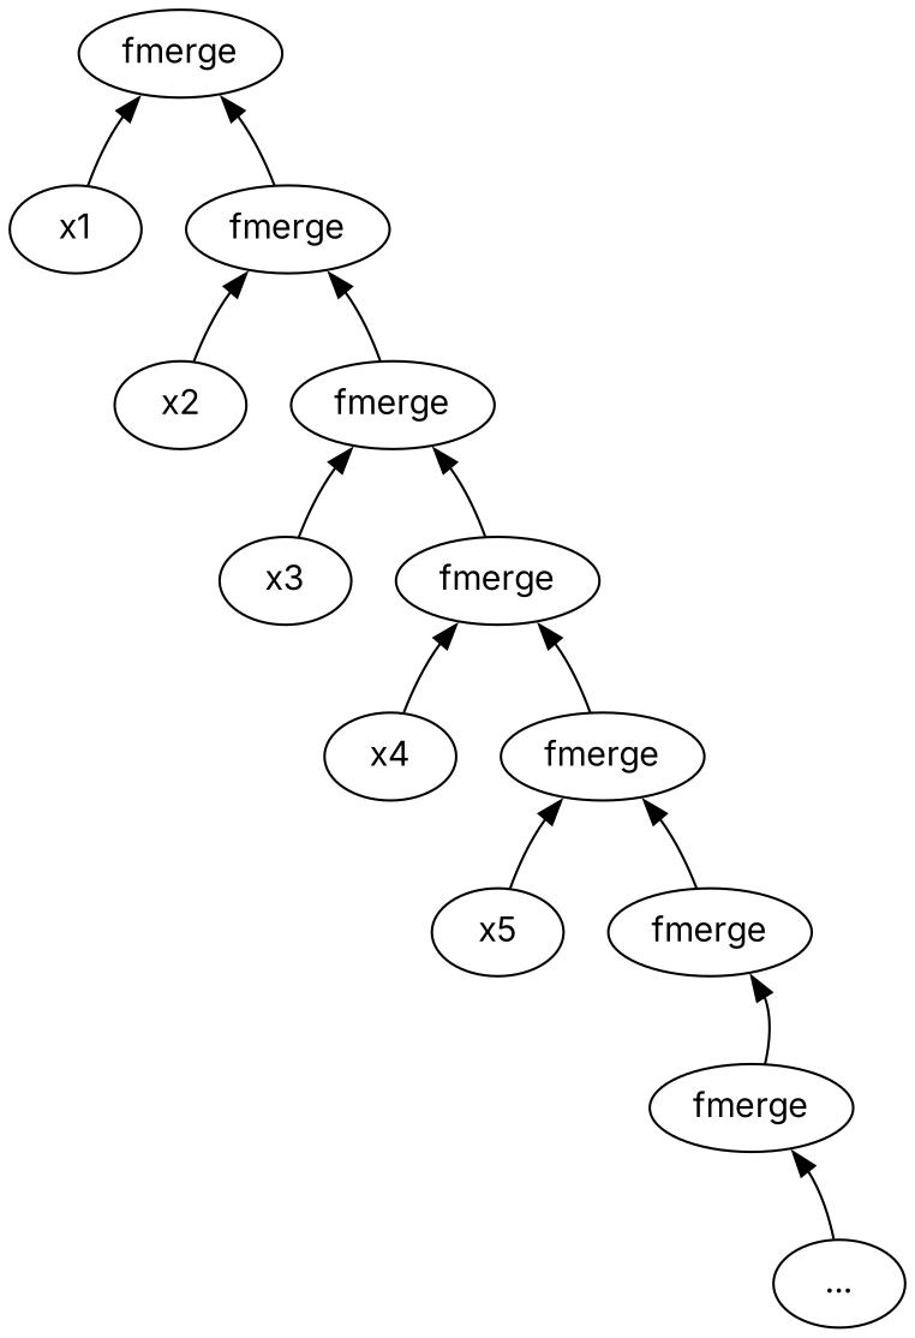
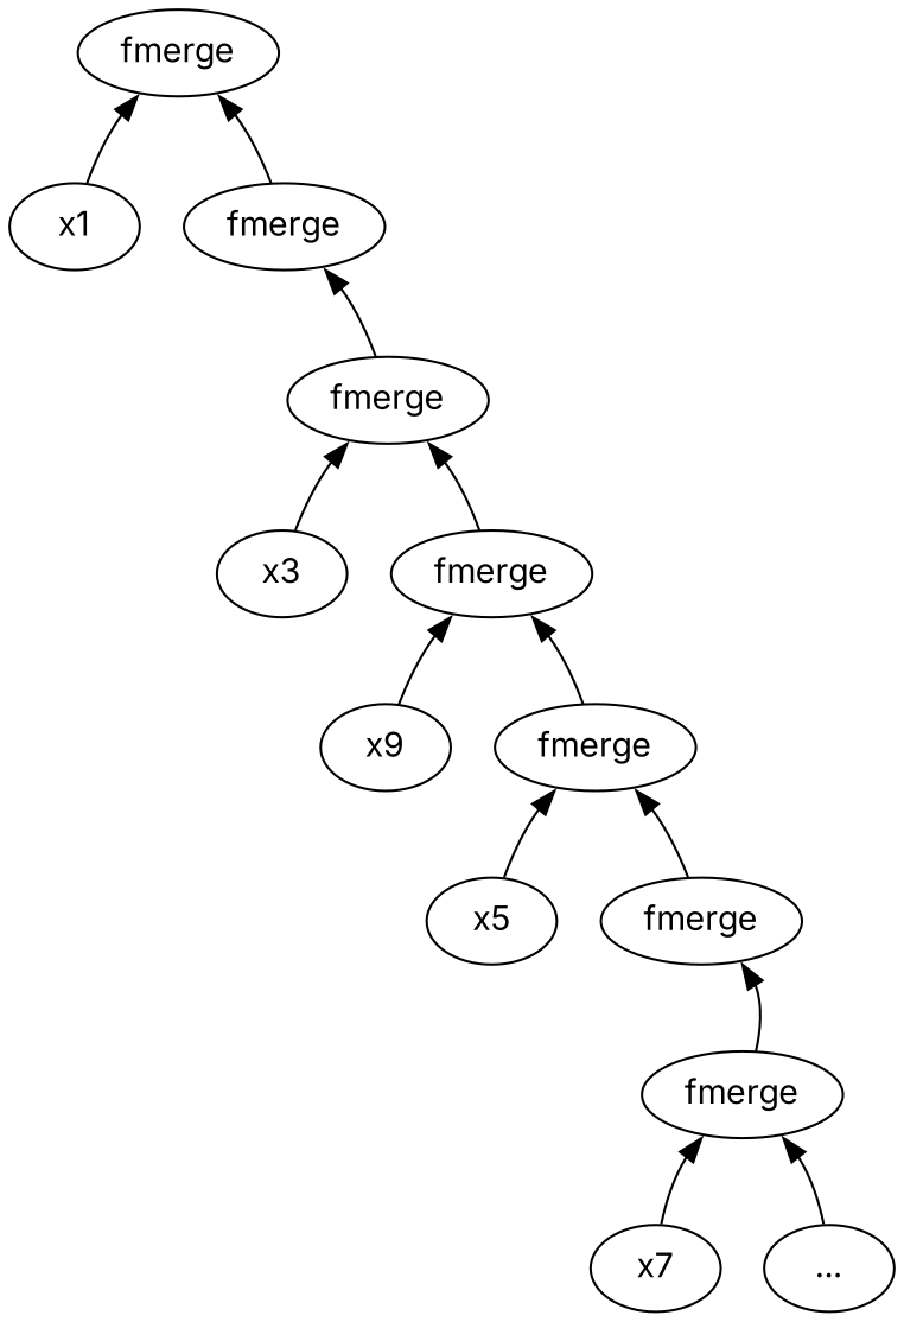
  digraph {
    fontname=Inter
    node [fontname=Inter]
    edge [dir=back fontname=Inter tailport=se]
    n1 [label=fmerge]
    n2 [label=fmerge]
    x1
    n4 [label=fmerge]
-   x2
    n6 [label=fmerge]
    x3
    n8 [label=fmerge]
-   x4
+   x4 [label=x9]
    n10 [label=fmerge]
    x5
    n12 [label=fmerge]
    "..."
+   x7
    n1 -> n2
    n1 -> x1 [tailport=sw]
    n2 -> n4
-   n2 -> x2 [tailport=sw]
    n4 -> n6
    n4 -> x3 [tailport=sw]
    n6 -> n8
    n6 -> x4 [tailport=sw]
    n8 -> n10
    n8 -> x5 [tailport=sw]
    n10 -> n12
    n12 -> "..."
+   n12 -> x7 [tailport=sw]
  }
